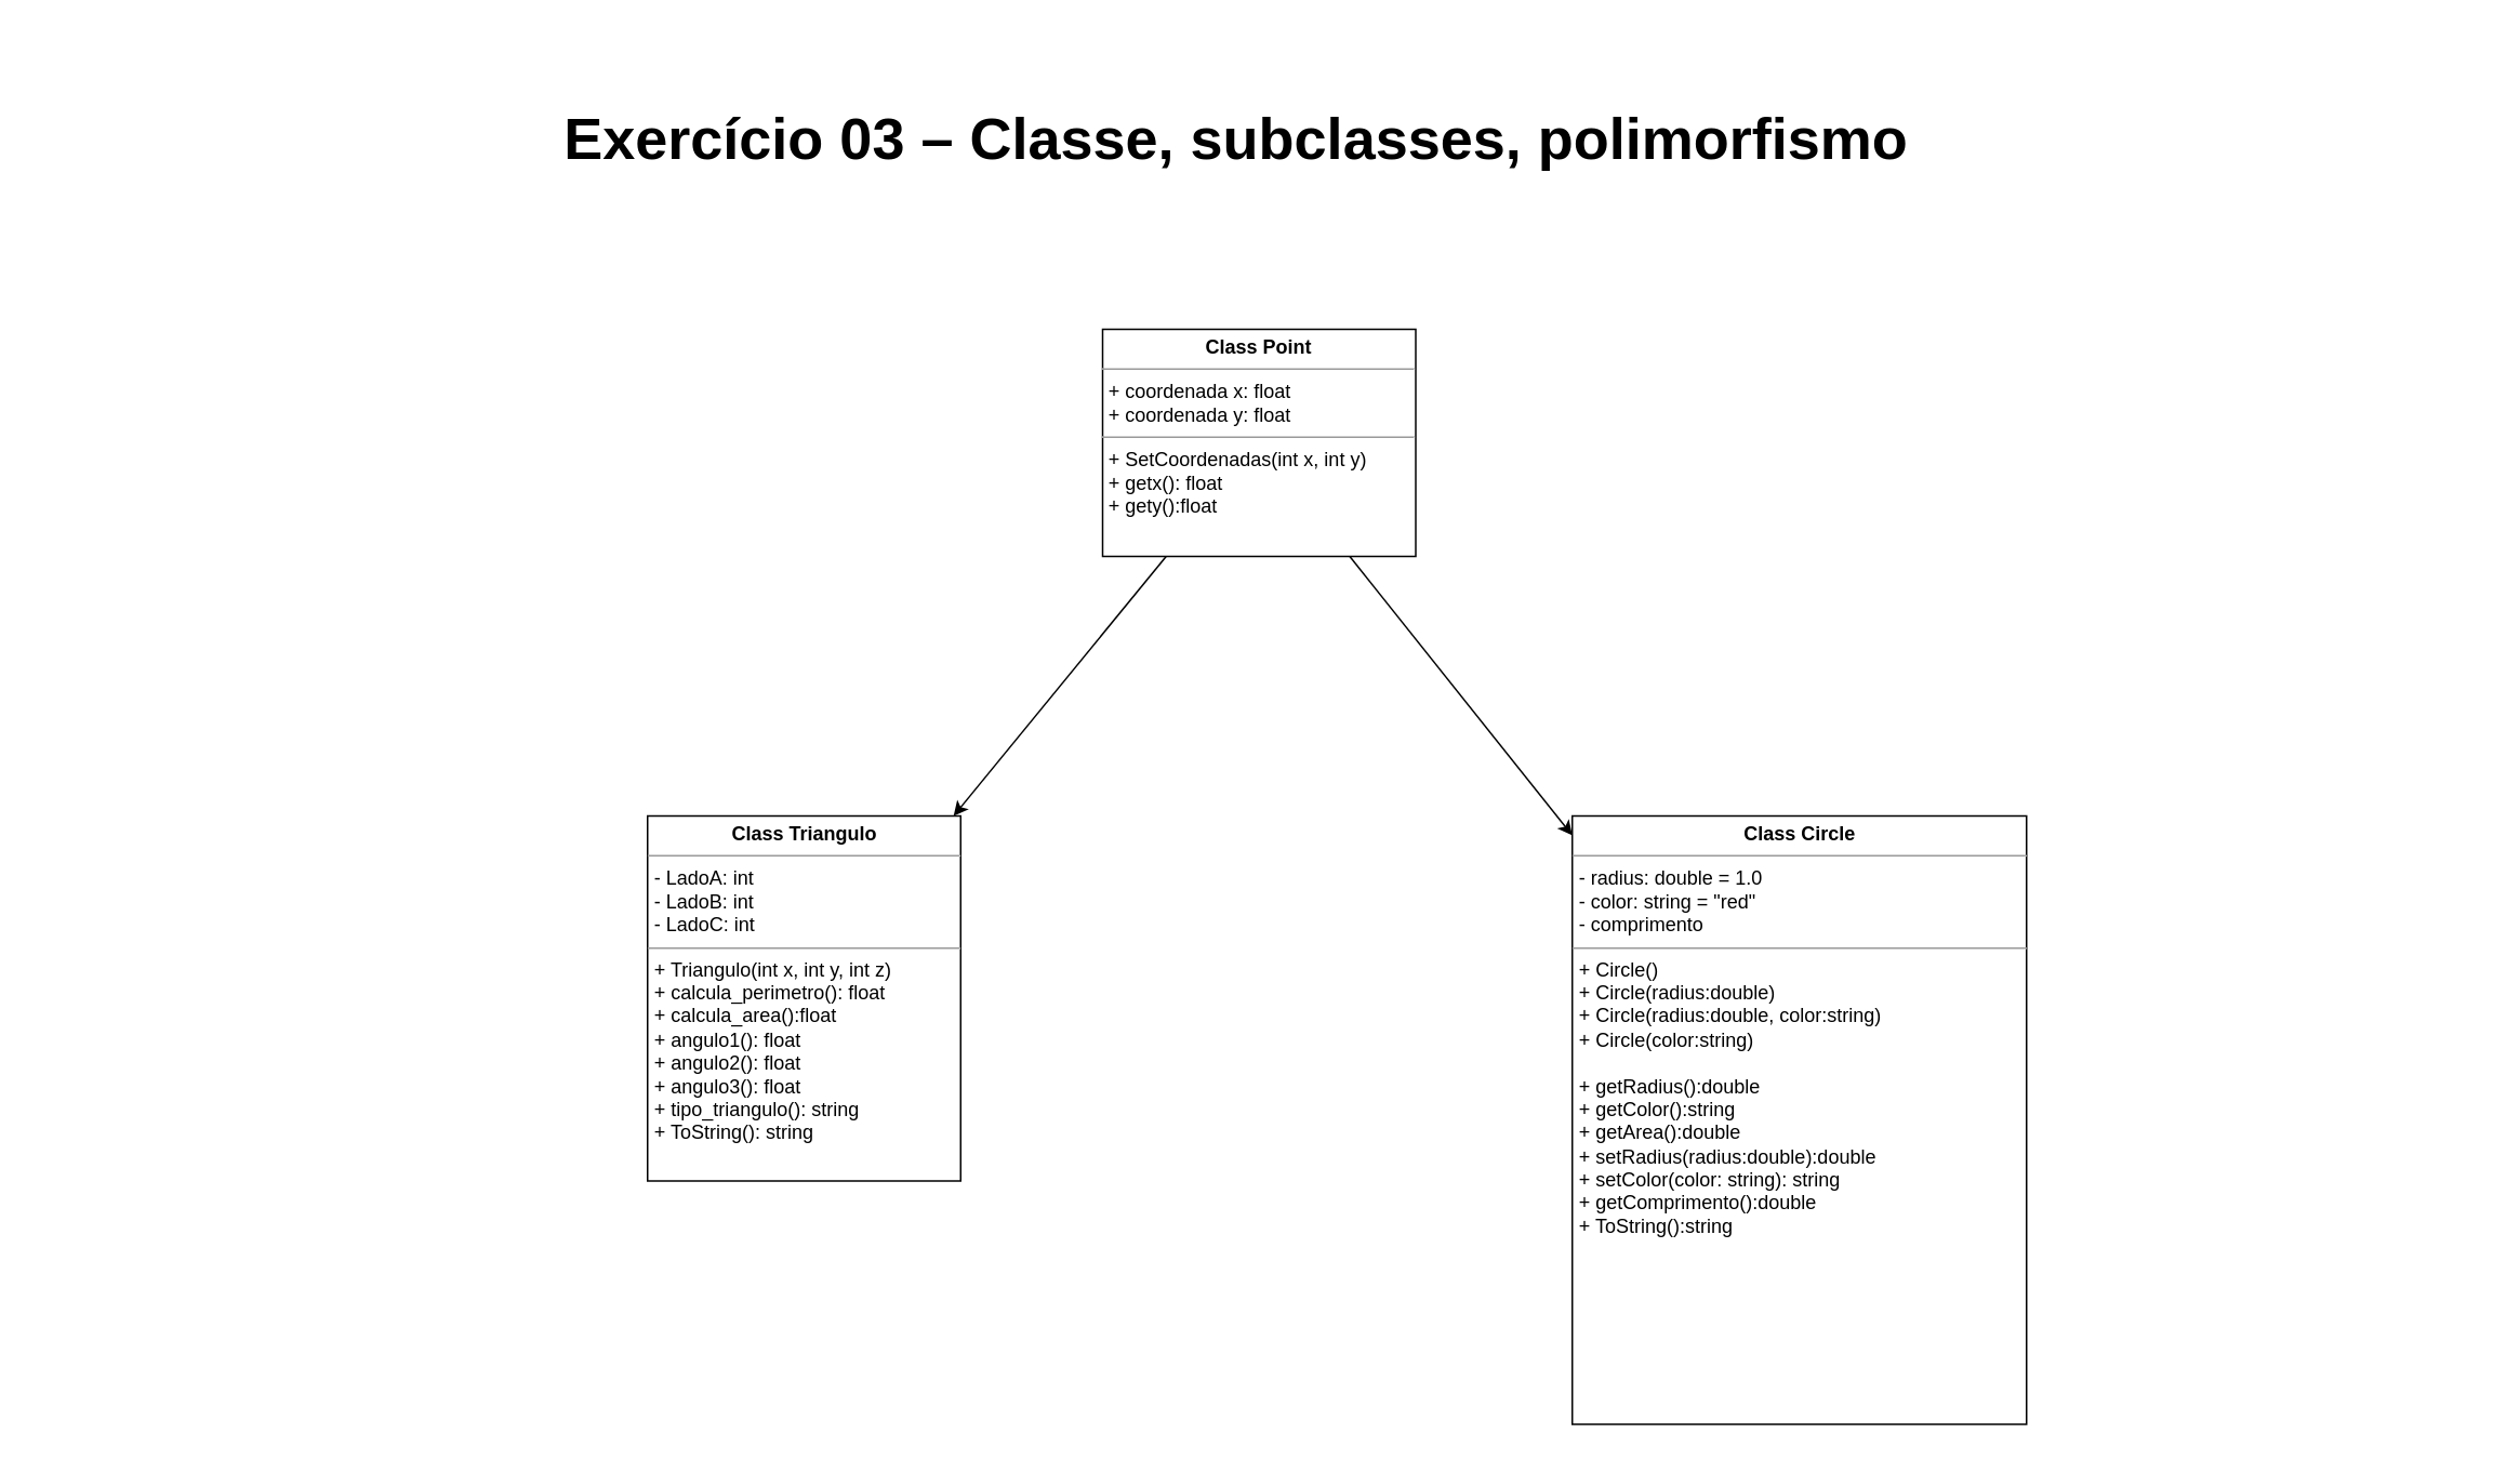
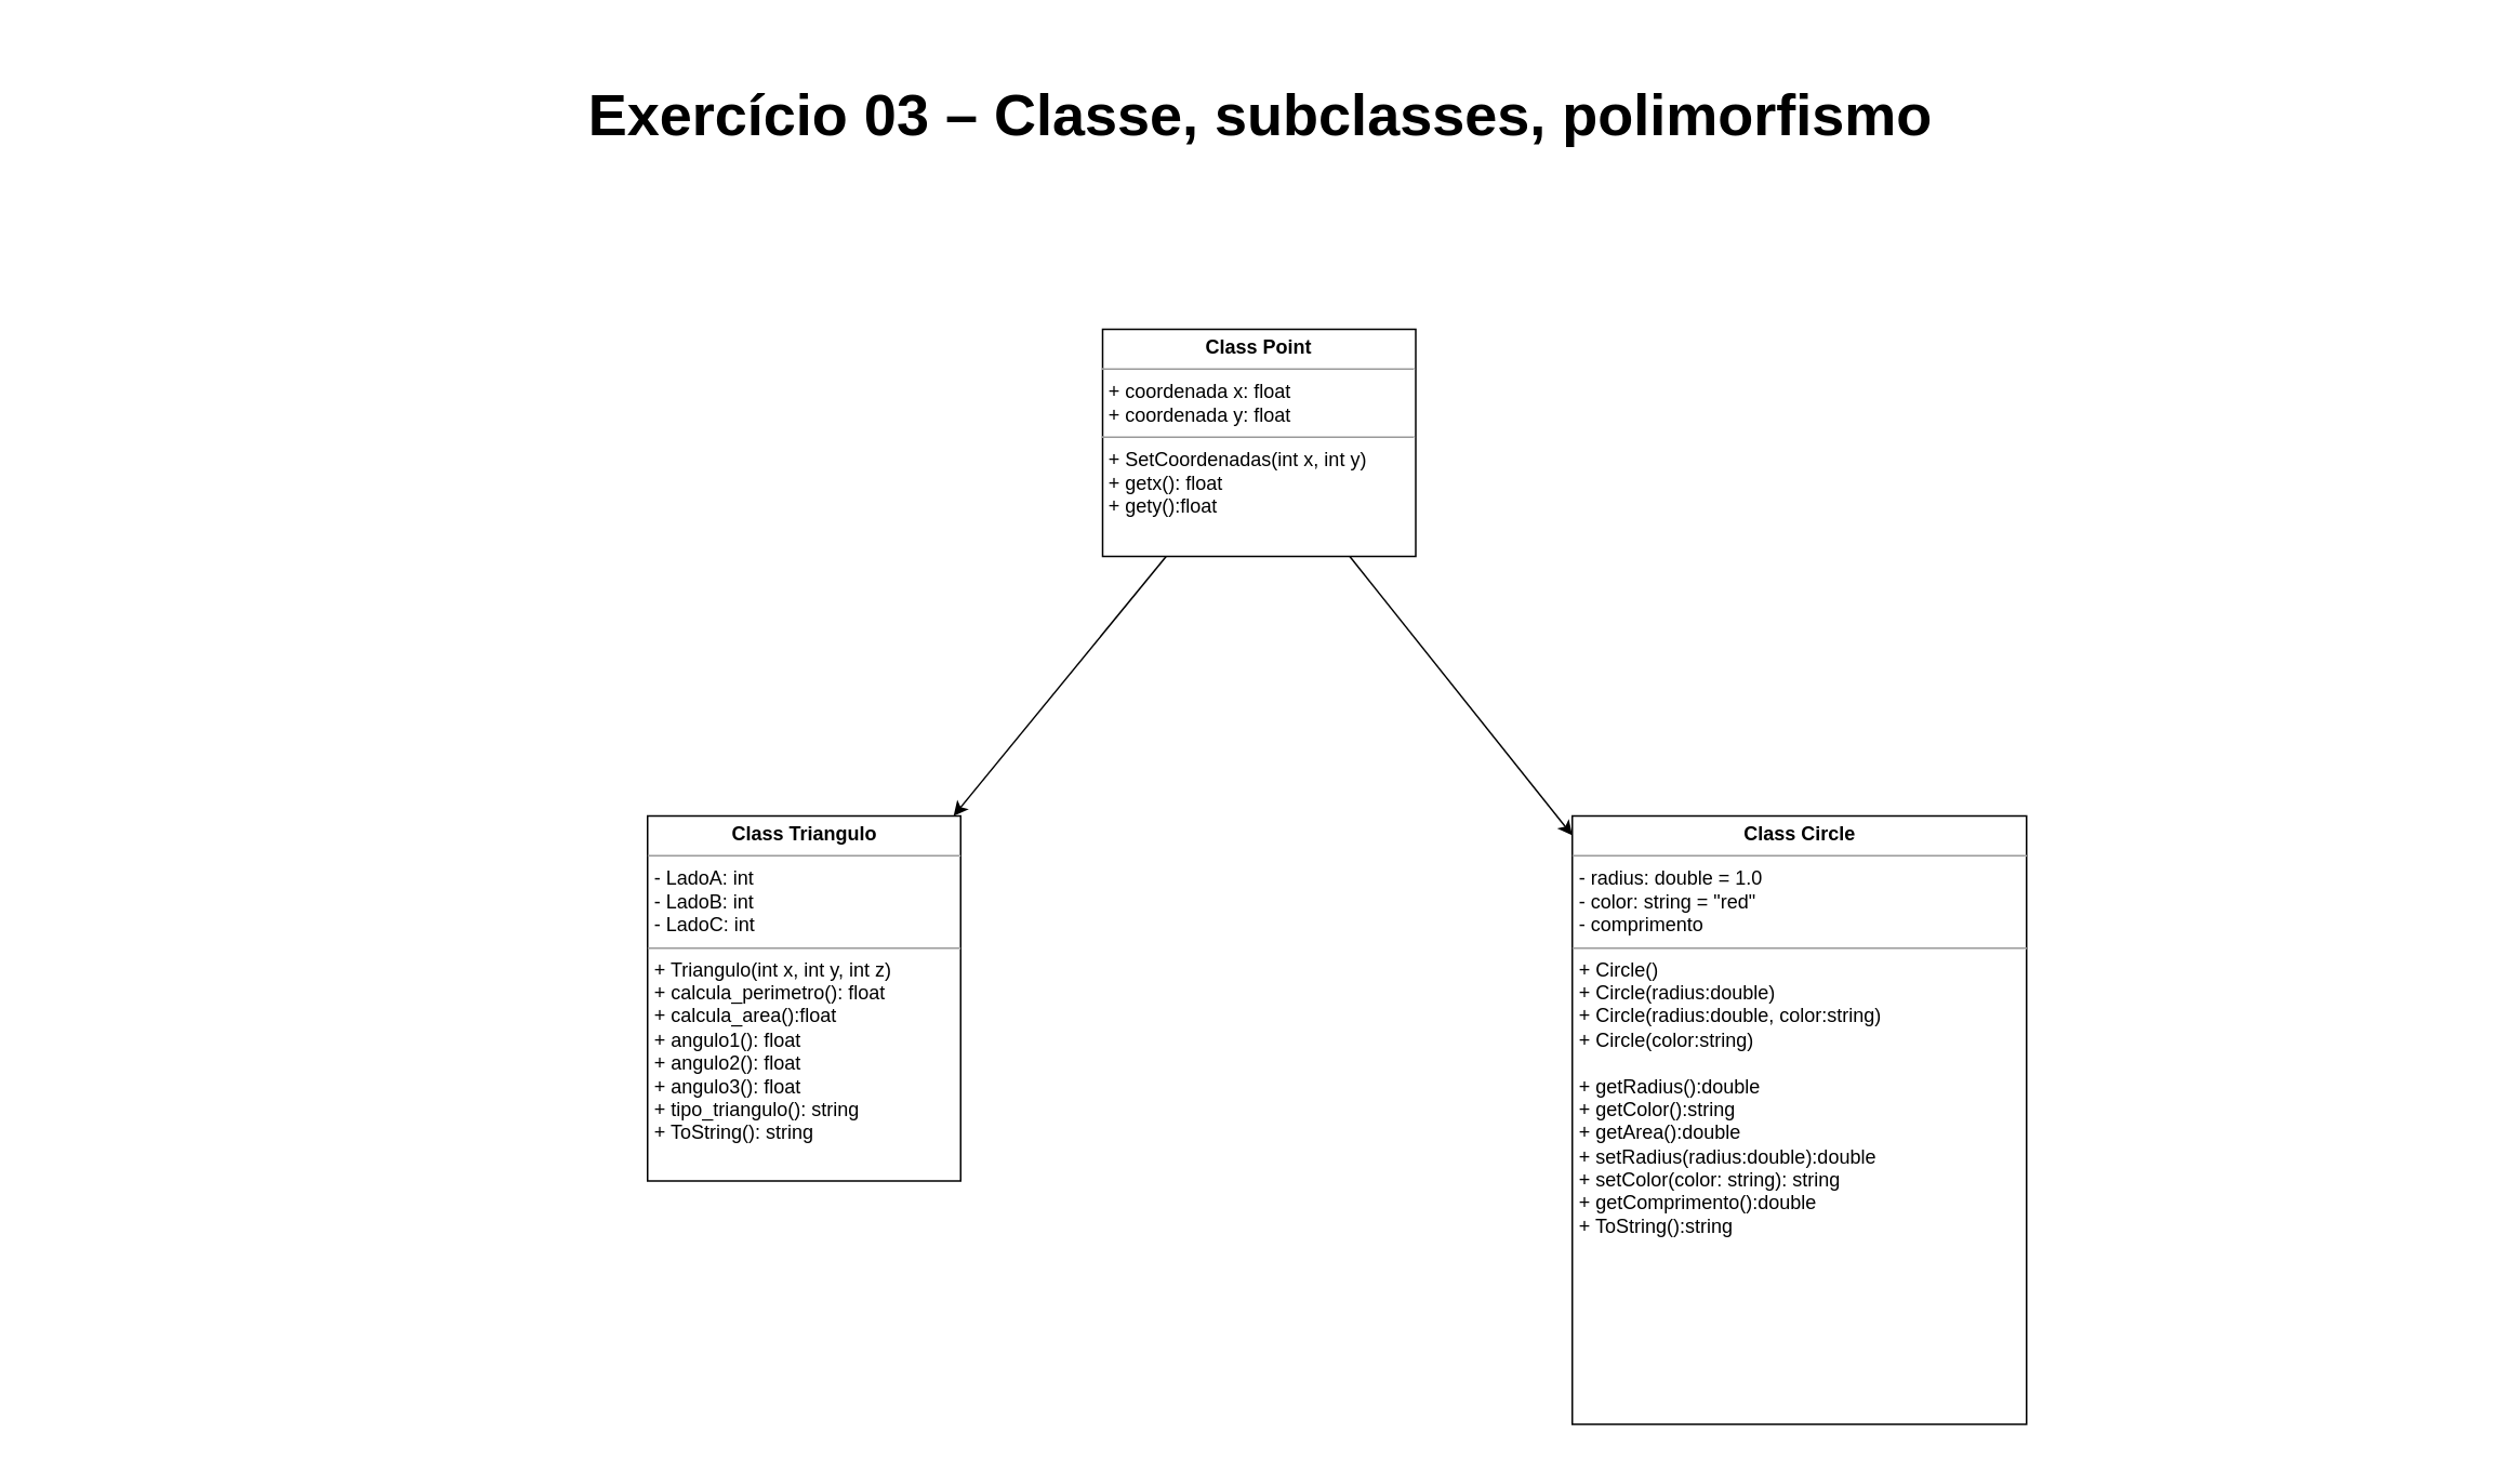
  <mxCell id="0" style=";html=1;" />
  <mxCell id="1" style=";html=1;" parent="0" />
- <mxCell id="2" value="Exercício 03 – Classe, subclasses, polimorfismo" style="text;strokeColor=none;fillColor=none;html=1;fontSize=36;fontStyle=1;verticalAlign=middle;align=center;" parent="1" vertex="1"><mxGeometry x="5.5" y="35" width="1510" height="100" as="geometry" /></mxCell>
+ <mxCell id="2" value="Exercício 03 – Classe, subclasses, polimorfismo" style="text;strokeColor=none;fillColor=none;html=1;fontSize=36;fontStyle=1;verticalAlign=middle;align=center;" parent="1" vertex="1"><mxGeometry x="20.5" y="20" width="1510" height="100" as="geometry" /></mxCell>
  <mxCell id="3" style="edgeStyle=none;rounded=0;orthogonalLoop=1;jettySize=auto;html=1;strokeColor=#000000;" edge="1" parent="1" source="5" target="6"><mxGeometry relative="1" as="geometry" /></mxCell>
  <mxCell id="4" style="edgeStyle=none;rounded=0;orthogonalLoop=1;jettySize=auto;html=1;strokeColor=#000000;" edge="1" parent="1" source="5" target="7"><mxGeometry relative="1" as="geometry" /></mxCell>
  <mxCell id="5" value="&lt;p style=&quot;margin: 0px ; margin-top: 4px ; text-align: center&quot;&gt;&lt;b&gt;Class Point&lt;/b&gt;&lt;/p&gt;&lt;hr size=&quot;1&quot;&gt;&lt;p style=&quot;margin: 0px ; margin-left: 4px&quot;&gt;+ coordenada x: float&lt;/p&gt;&lt;p style=&quot;margin: 0px ; margin-left: 4px&quot;&gt;+ coordenada y: float&lt;br&gt;&lt;/p&gt;&lt;hr size=&quot;1&quot;&gt;&lt;p style=&quot;margin: 0px ; margin-left: 4px&quot;&gt;+ SetCoordenadas(int x, int y)&lt;/p&gt;&lt;p style=&quot;margin: 0px ; margin-left: 4px&quot;&gt;+ getx(): float&lt;/p&gt;&lt;p style=&quot;margin: 0px ; margin-left: 4px&quot;&gt;+ gety():float&lt;/p&gt;" style="verticalAlign=top;align=left;overflow=fill;fontSize=12;fontFamily=Helvetica;html=1;" vertex="1" parent="1"><mxGeometry x="679" y="202.5" width="193" height="140" as="geometry" /></mxCell>
  <mxCell id="6" value="&lt;p style=&quot;margin: 0px ; margin-top: 4px ; text-align: center&quot;&gt;&lt;b&gt;Class Triangulo&lt;/b&gt;&lt;/p&gt;&lt;hr size=&quot;1&quot;&gt;&lt;p style=&quot;margin: 0px ; margin-left: 4px&quot;&gt;- LadoA: int&lt;/p&gt;&lt;p style=&quot;margin: 0px ; margin-left: 4px&quot;&gt;- LadoB: int&lt;br&gt;&lt;/p&gt;&lt;p style=&quot;margin: 0px ; margin-left: 4px&quot;&gt;- LadoC: int&lt;br&gt;&lt;/p&gt;&lt;hr size=&quot;1&quot;&gt;&lt;p style=&quot;margin: 0px ; margin-left: 4px&quot;&gt;+ Triangulo(int x, int y, int z)&lt;/p&gt;&lt;p style=&quot;margin: 0px ; margin-left: 4px&quot;&gt;+ calcula_perimetro(): float&lt;/p&gt;&lt;p style=&quot;margin: 0px ; margin-left: 4px&quot;&gt;+ calcula_area():float&lt;/p&gt;&lt;p style=&quot;margin: 0px ; margin-left: 4px&quot;&gt;+ angulo1(): float&lt;/p&gt;&lt;p style=&quot;margin: 0px ; margin-left: 4px&quot;&gt;+ angulo2(): float&lt;br&gt;&lt;/p&gt;&lt;p style=&quot;margin: 0px ; margin-left: 4px&quot;&gt;+ angulo3(): float&lt;br&gt;&lt;/p&gt;&lt;p style=&quot;margin: 0px ; margin-left: 4px&quot;&gt;+ tipo_triangulo(): string&lt;/p&gt;&lt;p style=&quot;margin: 0px ; margin-left: 4px&quot;&gt;+ ToString(): string&lt;/p&gt;" style="verticalAlign=top;align=left;overflow=fill;fontSize=12;fontFamily=Helvetica;html=1;" vertex="1" parent="1"><mxGeometry x="398.5" y="502.5" width="193" height="225" as="geometry" /></mxCell>
  <mxCell id="7" value="&lt;p style=&quot;margin: 0px ; margin-top: 4px ; text-align: center&quot;&gt;&lt;b&gt;Class Circle&lt;/b&gt;&lt;/p&gt;&lt;hr size=&quot;1&quot;&gt;&lt;p style=&quot;margin: 0px ; margin-left: 4px&quot;&gt;- radius: double = 1.0&lt;/p&gt;&lt;p style=&quot;margin: 0px ; margin-left: 4px&quot;&gt;- color: string = &quot;red&quot;&lt;/p&gt;&lt;p style=&quot;margin: 0px ; margin-left: 4px&quot;&gt;- comprimento&lt;/p&gt;&lt;hr size=&quot;1&quot;&gt;&lt;p style=&quot;margin: 0px ; margin-left: 4px&quot;&gt;+ Circle()&lt;/p&gt;&lt;p style=&quot;margin: 0px ; margin-left: 4px&quot;&gt;+ Circle(radius:double)&lt;/p&gt;&lt;p style=&quot;margin: 0px ; margin-left: 4px&quot;&gt;+ Circle(radius:double, color:string)&lt;/p&gt;&lt;p style=&quot;margin: 0px ; margin-left: 4px&quot;&gt;+ Circle(color:string)&lt;/p&gt;&lt;p style=&quot;margin: 0px ; margin-left: 4px&quot;&gt;&lt;br&gt;&lt;/p&gt;&lt;p style=&quot;margin: 0px ; margin-left: 4px&quot;&gt;+ getRadius():double&lt;/p&gt;&lt;p style=&quot;margin: 0px ; margin-left: 4px&quot;&gt;+ getColor():string&lt;/p&gt;&lt;p style=&quot;margin: 0px ; margin-left: 4px&quot;&gt;+ getArea():double&lt;/p&gt;&lt;p style=&quot;margin: 0px ; margin-left: 4px&quot;&gt;+ setRadius(radius:double):double&lt;/p&gt;&lt;p style=&quot;margin: 0px ; margin-left: 4px&quot;&gt;+ setColor(color: string): string&lt;/p&gt;&lt;p style=&quot;margin: 0px ; margin-left: 4px&quot;&gt;+ getComprimento():double&lt;/p&gt;&lt;p style=&quot;margin: 0px ; margin-left: 4px&quot;&gt;+ ToString():string&lt;/p&gt;" style="verticalAlign=top;align=left;overflow=fill;fontSize=12;fontFamily=Helvetica;html=1;" vertex="1" parent="1"><mxGeometry x="968.5" y="502.5" width="280" height="375" as="geometry" /></mxCell>
